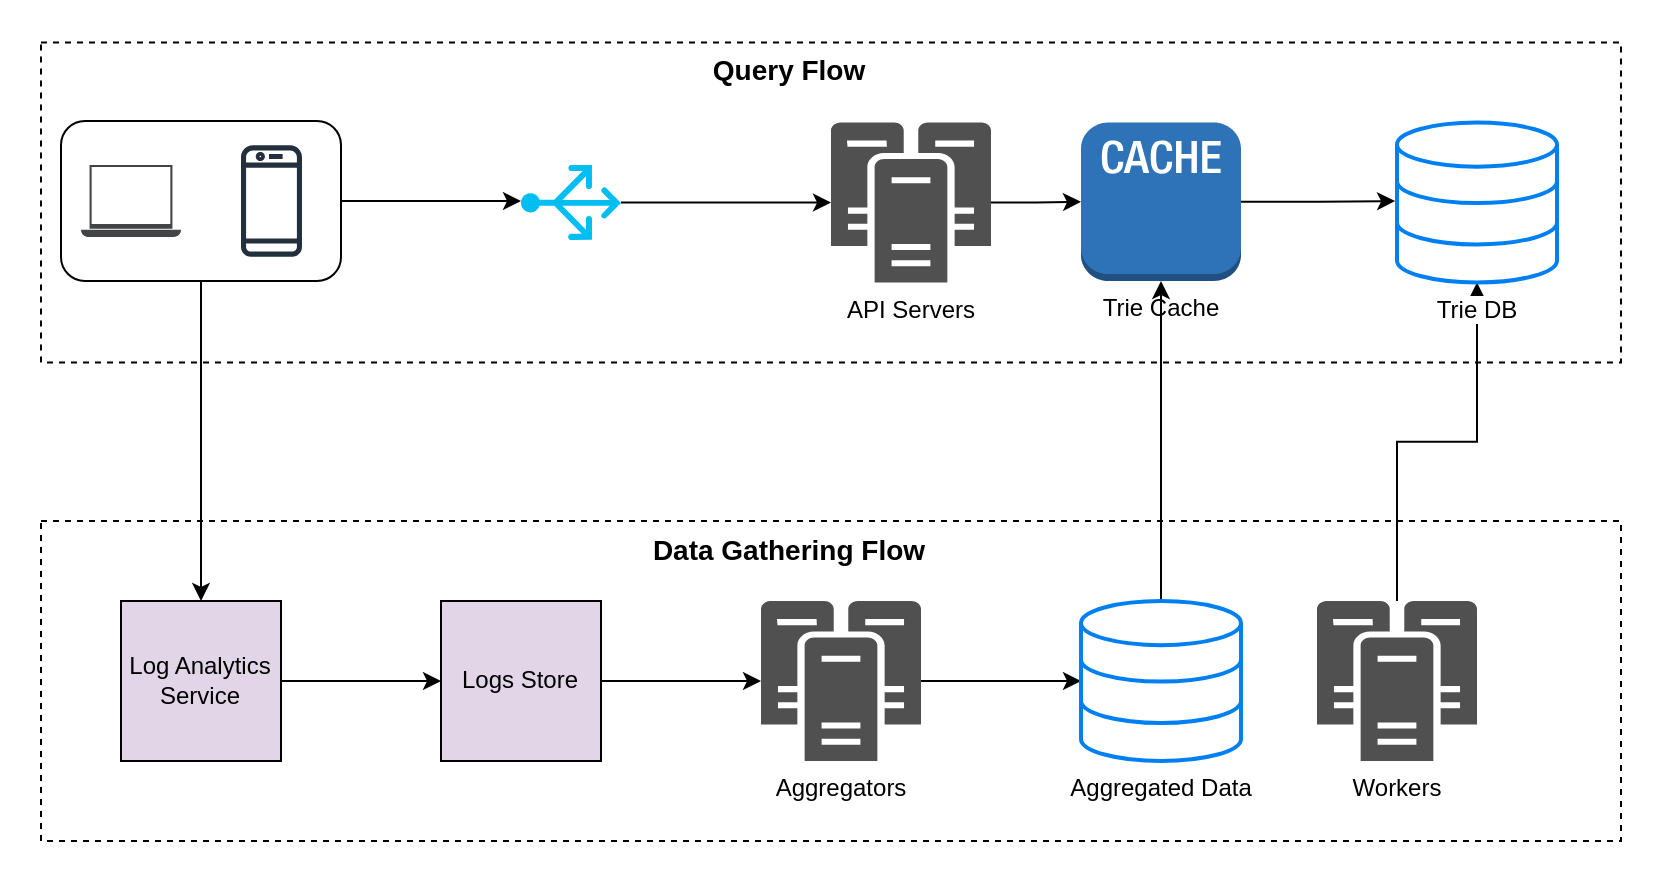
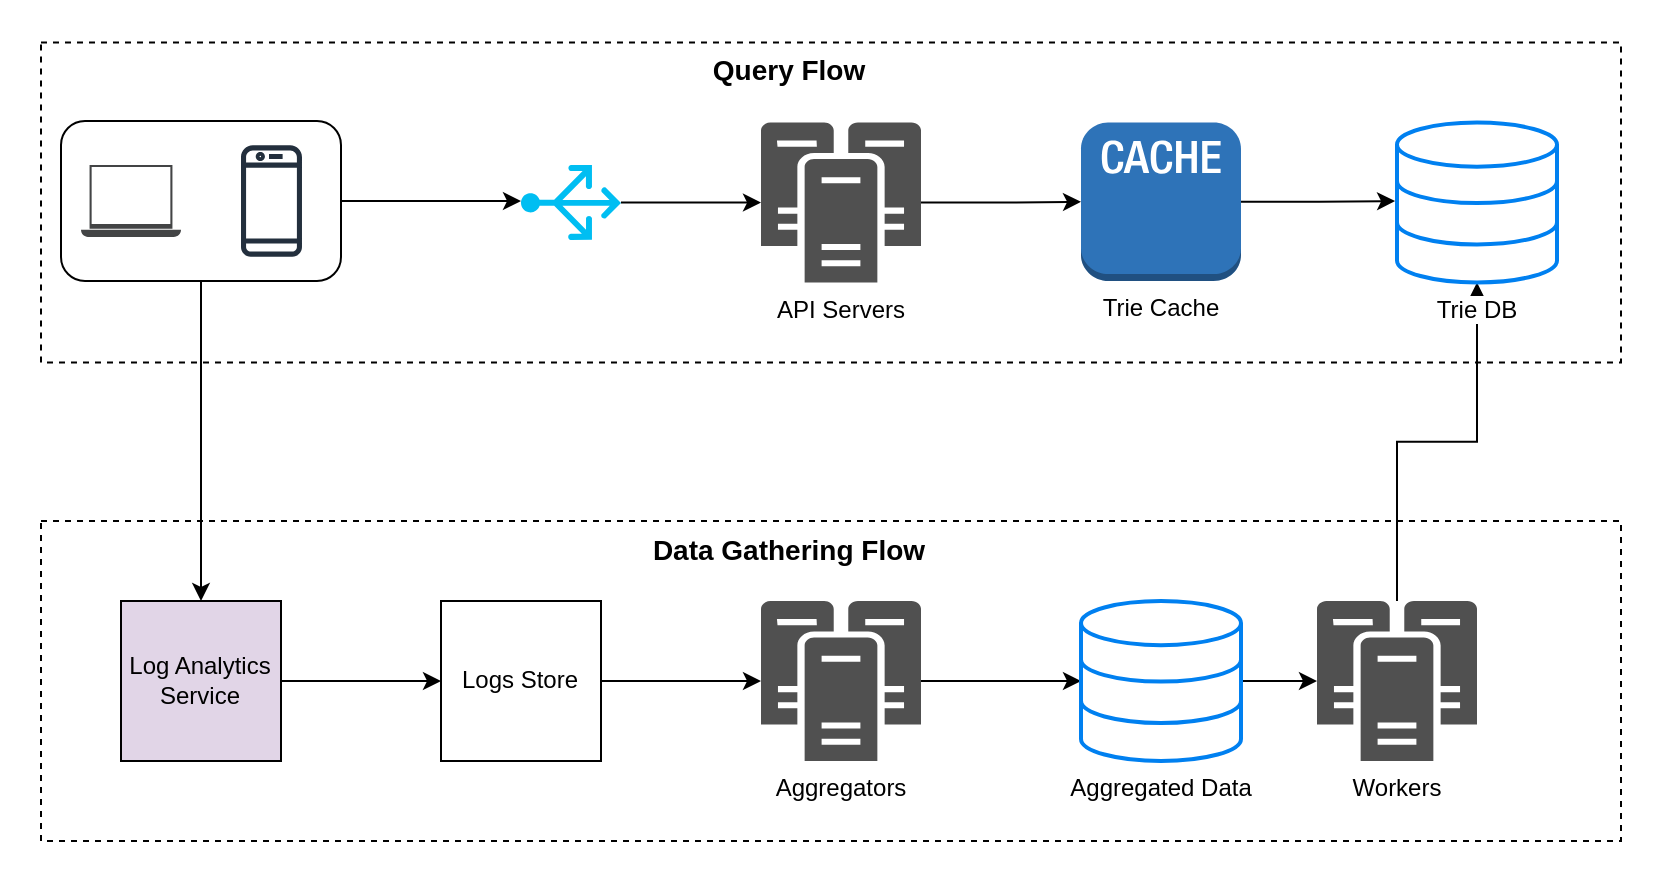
  <mxCell id="0" />
  <mxCell id="1" parent="0" />
  <mxCell id="2" value="" style="rounded=0;whiteSpace=wrap;html=1;dashed=1;" vertex="1" parent="1"><mxGeometry x="20" y="20.75" width="790" height="160" as="geometry" /></mxCell>
  <mxCell id="3" value="" style="rounded=0;whiteSpace=wrap;html=1;dashed=1;" vertex="1" parent="1"><mxGeometry x="20" y="260" width="790" height="160" as="geometry" /></mxCell>
  <mxCell id="4" style="edgeStyle=orthogonalEdgeStyle;rounded=0;orthogonalLoop=1;jettySize=auto;html=1;exitX=1;exitY=0.5;exitDx=0;exitDy=0;entryX=0;entryY=0.5;entryDx=0;entryDy=0;" parent="1" source="6" edge="1"><mxGeometry relative="1" as="geometry"><Array as="points"><mxPoint x="210" y="100" /><mxPoint x="210" y="100" /></Array><mxPoint x="260" y="100" as="targetPoint" /></mxGeometry></mxCell>
  <mxCell id="5" style="edgeStyle=orthogonalEdgeStyle;rounded=0;orthogonalLoop=1;jettySize=auto;html=1;entryX=0.5;entryY=0;entryDx=0;entryDy=0;" edge="1" parent="1" source="6" target="23"><mxGeometry relative="1" as="geometry" /></mxCell>
  <mxCell id="6" value="" style="rounded=1;whiteSpace=wrap;html=1;" parent="1" vertex="1"><mxGeometry x="30" y="60" width="140" height="80" as="geometry" /></mxCell>
  <mxCell id="7" value="" style="sketch=0;pointerEvents=1;shadow=0;dashed=0;html=1;strokeColor=none;fillColor=#434445;aspect=fixed;labelPosition=center;verticalLabelPosition=bottom;verticalAlign=top;align=center;outlineConnect=0;shape=mxgraph.vvd.laptop;" parent="1" vertex="1"><mxGeometry x="40" y="82" width="50" height="36" as="geometry" /></mxCell>
  <mxCell id="8" value="" style="sketch=0;outlineConnect=0;fontColor=#232F3E;gradientColor=none;fillColor=#232F3D;strokeColor=none;dashed=0;verticalLabelPosition=bottom;verticalAlign=top;align=center;html=1;fontSize=12;fontStyle=0;aspect=fixed;pointerEvents=1;shape=mxgraph.aws4.mobile_client;" parent="1" vertex="1"><mxGeometry x="120" y="71" width="30.49" height="58" as="geometry" /></mxCell>
  <mxCell id="9" style="edgeStyle=orthogonalEdgeStyle;rounded=0;orthogonalLoop=1;jettySize=auto;html=1;entryX=0;entryY=0.5;entryDx=0;entryDy=0;entryPerimeter=0;" edge="1" parent="1" source="10" target="12"><mxGeometry relative="1" as="geometry" /></mxCell>
- <mxCell id="10" value="API Servers" style="sketch=0;pointerEvents=1;shadow=0;dashed=0;html=1;strokeColor=none;fillColor=#505050;labelPosition=center;verticalLabelPosition=bottom;verticalAlign=top;outlineConnect=0;align=center;shape=mxgraph.office.servers.cluster_server;" parent="1" vertex="1"><mxGeometry x="415" y="60.75" width="80" height="80" as="geometry" /></mxCell>
+ <mxCell id="10" value="API Servers" style="sketch=0;pointerEvents=1;shadow=0;dashed=0;html=1;strokeColor=none;fillColor=#505050;labelPosition=center;verticalLabelPosition=bottom;verticalAlign=top;outlineConnect=0;align=center;shape=mxgraph.office.servers.cluster_server;" parent="1" vertex="1"><mxGeometry x="380" y="60.75" width="80" height="80" as="geometry" /></mxCell>
  <mxCell id="11" style="edgeStyle=orthogonalEdgeStyle;rounded=0;orthogonalLoop=1;jettySize=auto;html=1;entryX=-0.012;entryY=0.491;entryDx=0;entryDy=0;entryPerimeter=0;" edge="1" parent="1" source="12" target="21"><mxGeometry relative="1" as="geometry" /></mxCell>
  <mxCell id="12" value="Trie Cache" style="outlineConnect=0;dashed=0;verticalLabelPosition=bottom;verticalAlign=top;align=center;html=1;shape=mxgraph.aws3.cache_node;fillColor=#2E73B8;gradientColor=none;" parent="1" vertex="1"><mxGeometry x="540" y="60.75" width="80" height="79.25" as="geometry" /></mxCell>
  <mxCell id="13" style="edgeStyle=orthogonalEdgeStyle;rounded=0;orthogonalLoop=1;jettySize=auto;html=1;" edge="1" parent="1" source="14" target="10"><mxGeometry relative="1" as="geometry" /></mxCell>
  <mxCell id="14" value="" style="verticalLabelPosition=bottom;html=1;verticalAlign=top;align=center;strokeColor=none;fillColor=#00BEF2;shape=mxgraph.azure.load_balancer_generic;pointerEvents=1;direction=north;" vertex="1" parent="1"><mxGeometry x="260" y="82" width="50" height="37.5" as="geometry" /></mxCell>
  <mxCell id="15" style="edgeStyle=orthogonalEdgeStyle;rounded=0;orthogonalLoop=1;jettySize=auto;html=1;" edge="1" parent="1" source="16" target="20"><mxGeometry relative="1" as="geometry" /></mxCell>
  <mxCell id="16" value="Aggregators" style="sketch=0;pointerEvents=1;shadow=0;dashed=0;html=1;strokeColor=none;fillColor=#505050;labelPosition=center;verticalLabelPosition=bottom;verticalAlign=top;outlineConnect=0;align=center;shape=mxgraph.office.servers.cluster_server;" vertex="1" parent="1"><mxGeometry x="380" y="300" width="80" height="80" as="geometry" /></mxCell>
  <mxCell id="17" style="edgeStyle=orthogonalEdgeStyle;rounded=0;orthogonalLoop=1;jettySize=auto;html=1;" edge="1" parent="1" source="18" target="21"><mxGeometry relative="1" as="geometry" /></mxCell>
  <mxCell id="18" value="Workers" style="sketch=0;pointerEvents=1;shadow=0;dashed=0;html=1;strokeColor=none;fillColor=#505050;labelPosition=center;verticalLabelPosition=bottom;verticalAlign=top;outlineConnect=0;align=center;shape=mxgraph.office.servers.cluster_server;" vertex="1" parent="1"><mxGeometry x="658" y="300" width="80" height="80" as="geometry" /></mxCell>
- <mxCell id="19" style="edgeStyle=orthogonalEdgeStyle;rounded=0;orthogonalLoop=1;jettySize=auto;html=1;" edge="1" parent="1" source="20" target="12"><mxGeometry relative="1" as="geometry" /></mxCell>
+ <mxCell id="19" style="edgeStyle=orthogonalEdgeStyle;rounded=0;orthogonalLoop=1;jettySize=auto;html=1;" edge="1" parent="1" source="20" target="18"><mxGeometry relative="1" as="geometry" /></mxCell>
  <mxCell id="20" value="Aggregated Data" style="html=1;verticalLabelPosition=bottom;align=center;labelBackgroundColor=#ffffff;verticalAlign=top;strokeWidth=2;strokeColor=#0080F0;shadow=0;dashed=0;shape=mxgraph.ios7.icons.data;" vertex="1" parent="1"><mxGeometry x="540" y="300" width="80" height="80" as="geometry" /></mxCell>
  <mxCell id="21" value="Trie DB" style="html=1;verticalLabelPosition=bottom;align=center;labelBackgroundColor=#ffffff;verticalAlign=top;strokeWidth=2;strokeColor=#0080F0;shadow=0;dashed=0;shape=mxgraph.ios7.icons.data;" vertex="1" parent="1"><mxGeometry x="698" y="60.75" width="80" height="80" as="geometry" /></mxCell>
  <mxCell id="22" style="edgeStyle=orthogonalEdgeStyle;rounded=0;orthogonalLoop=1;jettySize=auto;html=1;entryX=0;entryY=0.5;entryDx=0;entryDy=0;" edge="1" parent="1" source="23" target="25"><mxGeometry relative="1" as="geometry" /></mxCell>
  <mxCell id="23" value="Log Analytics Service" style="rounded=0;whiteSpace=wrap;html=1;fillColor=#e1d5e7;" vertex="1" parent="1"><mxGeometry x="60" y="300" width="80" height="80" as="geometry" /></mxCell>
  <mxCell id="24" style="edgeStyle=orthogonalEdgeStyle;rounded=0;orthogonalLoop=1;jettySize=auto;html=1;" edge="1" parent="1" source="25" target="16"><mxGeometry relative="1" as="geometry" /></mxCell>
- <mxCell id="25" value="Logs Store" style="rounded=0;whiteSpace=wrap;html=1;fillColor=#e1d5e7;" vertex="1" parent="1"><mxGeometry x="220" y="300" width="80" height="80" as="geometry" /></mxCell>
+ <mxCell id="25" value="Logs Store" style="rounded=0;whiteSpace=wrap;html=1;" vertex="1" parent="1"><mxGeometry x="220" y="300" width="80" height="80" as="geometry" /></mxCell>
  <mxCell id="26" value="Query Flow" style="text;strokeColor=none;fillColor=none;html=1;fontSize=14;fontStyle=1;verticalAlign=middle;align=center;" vertex="1" parent="1"><mxGeometry x="314" y="20" width="160" height="30" as="geometry" /></mxCell>
  <mxCell id="27" value="Data Gathering Flow" style="text;strokeColor=none;fillColor=none;html=1;fontSize=14;fontStyle=1;verticalAlign=middle;align=center;" vertex="1" parent="1"><mxGeometry x="314" y="260" width="160" height="30" as="geometry" /></mxCell>
